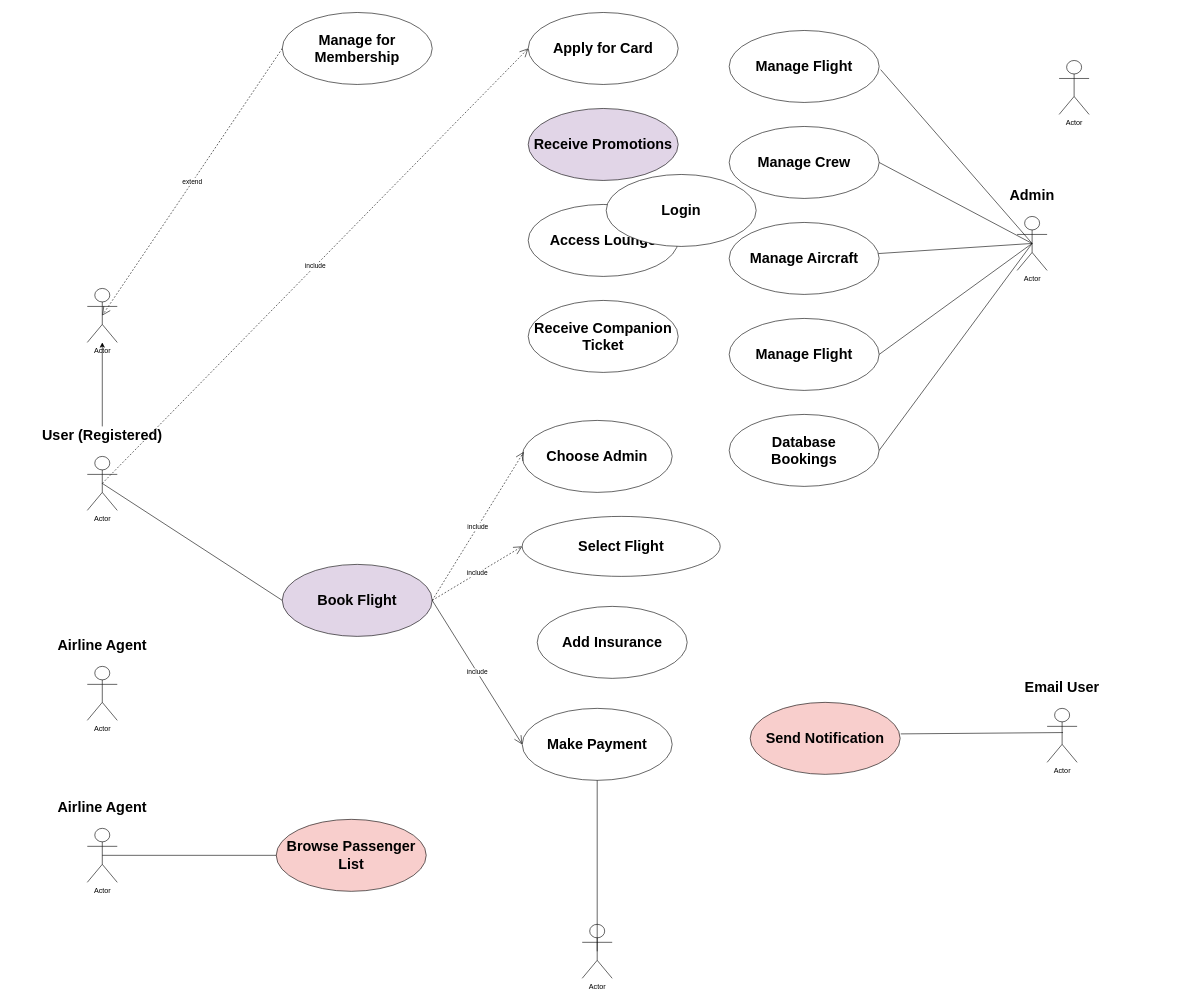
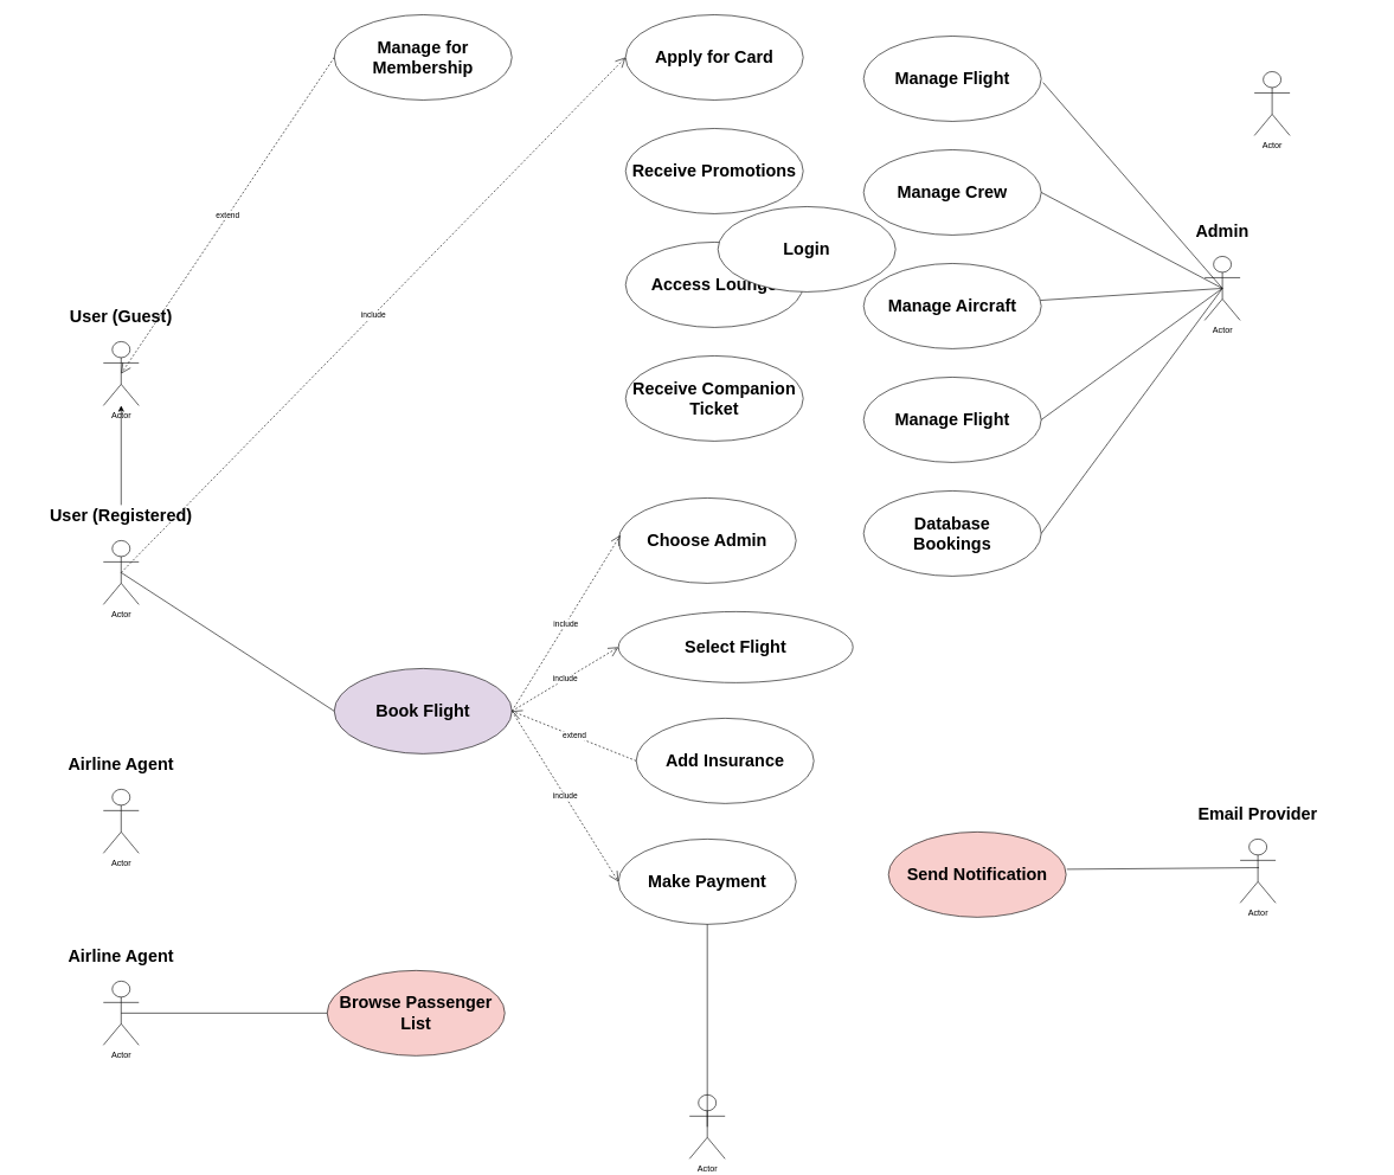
  <mxCell id="0" />
  <mxCell id="1" parent="0" />
  <mxCell id="2" value="&lt;font style=&quot;font-size: 24px;&quot;&gt;&lt;b&gt;Select Flight&lt;/b&gt;&lt;/font&gt;" style="ellipse;whiteSpace=wrap;html=1;" vertex="1" parent="1"><mxGeometry x="870" y="860" width="330" height="100" as="geometry" /></mxCell>
  <mxCell id="3" value="&lt;font style=&quot;font-size: 24px;&quot;&gt;&lt;b&gt;Choose Admin&lt;br&gt;&lt;/b&gt;&lt;/font&gt;" style="ellipse;whiteSpace=wrap;html=1;" vertex="1" parent="1"><mxGeometry x="870" y="700" width="250" height="120" as="geometry" /></mxCell>
  <mxCell id="4" value="&lt;font style=&quot;font-size: 24px;&quot;&gt;&lt;b&gt;Add Insurance&lt;br&gt;&lt;/b&gt;&lt;/font&gt;" style="ellipse;whiteSpace=wrap;html=1;" vertex="1" parent="1"><mxGeometry x="895" y="1010" width="250" height="120" as="geometry" /></mxCell>
  <mxCell id="5" value="&lt;font style=&quot;font-size: 24px;&quot;&gt;&lt;b&gt;Make Payment&lt;br&gt;&lt;/b&gt;&lt;/font&gt;" style="ellipse;whiteSpace=wrap;html=1;" vertex="1" parent="1"><mxGeometry x="870" y="1180" width="250" height="120" as="geometry" /></mxCell>
  <mxCell id="6" value="&lt;font style=&quot;font-size: 24px;&quot;&gt;&lt;b&gt;Send Notification&lt;br&gt;&lt;/b&gt;&lt;/font&gt;" style="ellipse;whiteSpace=wrap;html=1;fillColor=#f8cecc;" vertex="1" parent="1"><mxGeometry x="1250" y="1170" width="250" height="120" as="geometry" /></mxCell>
- <mxCell id="7" value="&lt;font style=&quot;font-size: 24px;&quot;&gt;&lt;b&gt;Receive Promotions&lt;br&gt;&lt;/b&gt;&lt;/font&gt;" style="ellipse;whiteSpace=wrap;html=1;fillColor=#e1d5e7;" vertex="1" parent="1"><mxGeometry x="880" y="180" width="250" height="120" as="geometry" /></mxCell>
+ <mxCell id="7" value="&lt;font style=&quot;font-size: 24px;&quot;&gt;&lt;b&gt;Receive Promotions&lt;br&gt;&lt;/b&gt;&lt;/font&gt;" style="ellipse;whiteSpace=wrap;html=1;" vertex="1" parent="1"><mxGeometry x="880" y="180" width="250" height="120" as="geometry" /></mxCell>
  <mxCell id="8" value="&lt;font style=&quot;font-size: 24px;&quot;&gt;&lt;b&gt;Access Lounge&lt;br&gt;&lt;/b&gt;&lt;/font&gt;" style="ellipse;whiteSpace=wrap;html=1;" vertex="1" parent="1"><mxGeometry x="880" y="340" width="250" height="120" as="geometry" /></mxCell>
  <mxCell id="9" value="&lt;font style=&quot;font-size: 24px;&quot;&gt;&lt;b&gt;Apply for Card&lt;br&gt;&lt;/b&gt;&lt;/font&gt;" style="ellipse;whiteSpace=wrap;html=1;" vertex="1" parent="1"><mxGeometry x="880" y="20" width="250" height="120" as="geometry" /></mxCell>
  <mxCell id="10" value="&lt;font style=&quot;font-size: 24px;&quot;&gt;&lt;b&gt;Manage for Membership&lt;br&gt;&lt;/b&gt;&lt;/font&gt;" style="ellipse;whiteSpace=wrap;html=1;" vertex="1" parent="1"><mxGeometry x="470" y="20" width="250" height="120" as="geometry" /></mxCell>
  <mxCell id="11" value="&lt;font style=&quot;font-size: 24px;&quot;&gt;&lt;b&gt;Receive Companion Ticket&lt;br&gt;&lt;/b&gt;&lt;/font&gt;" style="ellipse;whiteSpace=wrap;html=1;" vertex="1" parent="1"><mxGeometry x="880" y="500" width="250" height="120" as="geometry" /></mxCell>
  <mxCell id="12" value="" style="group" connectable="0" vertex="1" parent="1"><mxGeometry x="1620" y="1130" width="300" height="140" as="geometry" /></mxCell>
- <mxCell id="13" value="&lt;font style=&quot;font-size: 24px;&quot;&gt;&lt;b&gt;Email User&lt;/b&gt;&lt;/font&gt;" style="text;html=1;strokeColor=none;fillColor=none;align=center;verticalAlign=middle;whiteSpace=wrap;rounded=0;" vertex="1" parent="12"><mxGeometry width="300" height="30" as="geometry" /></mxCell>
+ <mxCell id="13" value="&lt;font style=&quot;font-size: 24px;&quot;&gt;&lt;b&gt;Email Provider&lt;/b&gt;&lt;/font&gt;" style="text;html=1;strokeColor=none;fillColor=none;align=center;verticalAlign=middle;whiteSpace=wrap;rounded=0;" vertex="1" parent="12"><mxGeometry width="300" height="30" as="geometry" /></mxCell>
  <mxCell id="14" value="Actor" style="shape=umlActor;verticalLabelPosition=bottom;verticalAlign=top;html=1;" vertex="1" parent="12"><mxGeometry x="125" y="50" width="50" height="90" as="geometry" /></mxCell>
  <mxCell id="15" value="include" style="endArrow=open;endSize=12;dashed=1;html=1;rounded=0;exitX=0.5;exitY=0.5;exitDx=0;exitDy=0;exitPerimeter=0;entryX=0;entryY=0.5;entryDx=0;entryDy=0;" edge="1" parent="1" source="26" target="9"><mxGeometry width="160" relative="1" as="geometry"><mxPoint x="150" y="520" as="sourcePoint" /><mxPoint x="470" y="320" as="targetPoint" /></mxGeometry></mxCell>
  <mxCell id="16" value="extend" style="endArrow=open;endSize=12;dashed=1;html=1;rounded=0;exitX=0;exitY=0.5;exitDx=0;exitDy=0;entryX=0.5;entryY=0.5;entryDx=0;entryDy=0;entryPerimeter=0;" edge="1" parent="1" source="10" target="29"><mxGeometry width="160" relative="1" as="geometry"><mxPoint x="360" y="125" as="sourcePoint" /><mxPoint x="700" y="-70" as="targetPoint" /></mxGeometry></mxCell>
  <mxCell id="17" value="&lt;font style=&quot;font-size: 24px;&quot;&gt;&lt;b&gt;Book Flight&lt;br&gt;&lt;/b&gt;&lt;/font&gt;" style="ellipse;whiteSpace=wrap;html=1;fillColor=#e1d5e7;" vertex="1" parent="1"><mxGeometry x="470" y="940" width="250" height="120" as="geometry" /></mxCell>
  <mxCell id="18" value="include" style="endArrow=open;endSize=12;dashed=1;html=1;rounded=0;entryX=0.011;entryY=0.436;entryDx=0;entryDy=0;exitX=1;exitY=0.5;exitDx=0;exitDy=0;entryPerimeter=0;" edge="1" parent="1" source="17" target="3"><mxGeometry width="160" relative="1" as="geometry"><mxPoint x="620" y="675" as="sourcePoint" /><mxPoint x="960" y="480" as="targetPoint" /></mxGeometry></mxCell>
  <mxCell id="19" value="include" style="endArrow=open;endSize=12;dashed=1;html=1;rounded=0;entryX=0;entryY=0.5;entryDx=0;entryDy=0;" edge="1" parent="1" target="2"><mxGeometry width="160" relative="1" as="geometry"><mxPoint x="720" y="1000" as="sourcePoint" /><mxPoint x="860" y="870" as="targetPoint" /></mxGeometry></mxCell>
- <mxCell id="20" value="include" style="endArrow=open;endSize=12;dashed=0;html=1;rounded=0;entryX=0;entryY=0.5;entryDx=0;entryDy=0;exitX=1;exitY=0.5;exitDx=0;exitDy=0;" edge="1" parent="1" source="17" target="5"><mxGeometry width="160" relative="1" as="geometry"><mxPoint x="770" y="930" as="sourcePoint" /><mxPoint x="883" y="762" as="targetPoint" /></mxGeometry></mxCell>
+ <mxCell id="20" value="include" style="endArrow=open;endSize=12;dashed=1;html=1;rounded=0;entryX=0;entryY=0.5;entryDx=0;entryDy=0;exitX=1;exitY=0.5;exitDx=0;exitDy=0;" edge="1" parent="1" source="17" target="5"><mxGeometry width="160" relative="1" as="geometry"><mxPoint x="770" y="930" as="sourcePoint" /><mxPoint x="883" y="762" as="targetPoint" /></mxGeometry></mxCell>
  <mxCell id="21" value="" style="endArrow=none;html=1;rounded=0;exitX=0.5;exitY=0.5;exitDx=0;exitDy=0;exitPerimeter=0;entryX=0;entryY=0.5;entryDx=0;entryDy=0;" edge="1" parent="1" source="26" target="17"><mxGeometry width="50" height="50" relative="1" as="geometry"><mxPoint x="550" y="870" as="sourcePoint" /><mxPoint x="600" y="820" as="targetPoint" /></mxGeometry></mxCell>
+ <mxCell id="22" value="extend" style="endArrow=open;endSize=12;dashed=1;html=1;rounded=0;exitX=0;exitY=0.5;exitDx=0;exitDy=0;entryX=1;entryY=0.5;entryDx=0;entryDy=0;" edge="1" parent="1" source="4" target="17"><mxGeometry width="160" relative="1" as="geometry"><mxPoint x="480" y="90" as="sourcePoint" /><mxPoint x="180" y="535" as="targetPoint" /></mxGeometry></mxCell>
  <mxCell id="23" value="&lt;font style=&quot;font-size: 24px;&quot;&gt;&lt;b&gt;Browse Passenger List&lt;br&gt;&lt;/b&gt;&lt;/font&gt;" style="ellipse;whiteSpace=wrap;html=1;fillColor=#f8cecc;" vertex="1" parent="1"><mxGeometry x="460" y="1365" width="250" height="120" as="geometry" /></mxCell>
  <mxCell id="24" value="" style="group" connectable="0" vertex="1" parent="1"><mxGeometry x="20" y="710" width="300" height="140" as="geometry" /></mxCell>
  <mxCell id="25" value="&lt;font style=&quot;font-size: 24px;&quot;&gt;&lt;b&gt;User (Registered)&lt;/b&gt;&lt;/font&gt;" style="text;html=1;strokeColor=none;fillColor=none;align=center;verticalAlign=middle;whiteSpace=wrap;rounded=0;" vertex="1" parent="24"><mxGeometry width="300" height="30" as="geometry" /></mxCell>
  <mxCell id="26" value="Actor" style="shape=umlActor;verticalLabelPosition=bottom;verticalAlign=top;html=1;" vertex="1" parent="24"><mxGeometry x="125" y="50" width="50" height="90" as="geometry" /></mxCell>
  <mxCell id="27" value="" style="group" connectable="0" vertex="1" parent="1"><mxGeometry x="20" y="430" width="300" height="140" as="geometry" /></mxCell>
+ <mxCell id="28" value="&lt;font style=&quot;font-size: 24px;&quot;&gt;&lt;b&gt;User (Guest)&lt;/b&gt;&lt;/font&gt;" style="text;html=1;strokeColor=none;fillColor=none;align=center;verticalAlign=middle;whiteSpace=wrap;rounded=0;" vertex="1" parent="27"><mxGeometry width="300" height="30" as="geometry" /></mxCell>
  <mxCell id="29" value="Actor" style="shape=umlActor;verticalLabelPosition=bottom;verticalAlign=top;html=1;" vertex="1" parent="27"><mxGeometry x="125" y="50" width="50" height="90" as="geometry" /></mxCell>
  <mxCell id="30" style="edgeStyle=orthogonalEdgeStyle;rounded=0;orthogonalLoop=1;jettySize=auto;html=1;exitX=0.5;exitY=0;exitDx=0;exitDy=0;" edge="1" parent="1" source="25" target="29"><mxGeometry relative="1" as="geometry" /></mxCell>
  <mxCell id="31" value="" style="group" connectable="0" vertex="1" parent="1"><mxGeometry x="20" y="1330" width="300" height="140" as="geometry" /></mxCell>
  <mxCell id="32" value="&lt;font style=&quot;font-size: 24px;&quot;&gt;&lt;b&gt;Airline Agent&lt;/b&gt;&lt;/font&gt;" style="text;html=1;strokeColor=none;fillColor=none;align=center;verticalAlign=middle;whiteSpace=wrap;rounded=0;" vertex="1" parent="31"><mxGeometry width="300" height="30" as="geometry" /></mxCell>
  <mxCell id="33" value="Actor" style="shape=umlActor;verticalLabelPosition=bottom;verticalAlign=top;html=1;" vertex="1" parent="31"><mxGeometry x="125" y="50" width="50" height="90" as="geometry" /></mxCell>
  <mxCell id="34" value="" style="endArrow=none;html=1;rounded=0;exitX=0.5;exitY=0.5;exitDx=0;exitDy=0;exitPerimeter=0;entryX=0;entryY=0.5;entryDx=0;entryDy=0;" edge="1" parent="1" source="33" target="23"><mxGeometry width="50" height="50" relative="1" as="geometry"><mxPoint x="690" y="1250" as="sourcePoint" /><mxPoint x="740" y="1200" as="targetPoint" /></mxGeometry></mxCell>
  <mxCell id="35" value="" style="group" connectable="0" vertex="1" parent="1"><mxGeometry x="20" y="1060" width="300" height="140" as="geometry" /></mxCell>
  <mxCell id="36" value="&lt;font style=&quot;font-size: 24px;&quot;&gt;&lt;b&gt;Airline Agent&lt;/b&gt;&lt;/font&gt;" style="text;html=1;strokeColor=none;fillColor=none;align=center;verticalAlign=middle;whiteSpace=wrap;rounded=0;" vertex="1" parent="35"><mxGeometry width="300" height="30" as="geometry" /></mxCell>
  <mxCell id="37" value="Actor" style="shape=umlActor;verticalLabelPosition=bottom;verticalAlign=top;html=1;" vertex="1" parent="35"><mxGeometry x="125" y="50" width="50" height="90" as="geometry" /></mxCell>
  <mxCell id="38" value="&lt;font style=&quot;font-size: 24px;&quot;&gt;&lt;b&gt;Manage Flight&lt;br&gt;&lt;/b&gt;&lt;/font&gt;" style="ellipse;whiteSpace=wrap;html=1;" vertex="1" parent="1"><mxGeometry x="1215" y="50" width="250" height="120" as="geometry" /></mxCell>
  <mxCell id="39" value="&lt;font style=&quot;font-size: 24px;&quot;&gt;&lt;b&gt;Manage Crew&lt;br&gt;&lt;/b&gt;&lt;/font&gt;" style="ellipse;whiteSpace=wrap;html=1;" vertex="1" parent="1"><mxGeometry x="1215" y="210" width="250" height="120" as="geometry" /></mxCell>
  <mxCell id="40" value="&lt;font style=&quot;font-size: 24px;&quot;&gt;&lt;b&gt;Manage Flight&lt;br&gt;&lt;/b&gt;&lt;/font&gt;" style="ellipse;whiteSpace=wrap;html=1;" vertex="1" parent="1"><mxGeometry x="1215" y="530" width="250" height="120" as="geometry" /></mxCell>
  <mxCell id="41" value="&lt;font style=&quot;font-size: 24px;&quot;&gt;&lt;b&gt;Manage Aircraft&lt;br&gt;&lt;/b&gt;&lt;/font&gt;" style="ellipse;whiteSpace=wrap;html=1;" vertex="1" parent="1"><mxGeometry x="1215" y="370" width="250" height="120" as="geometry" /></mxCell>
  <mxCell id="42" value="&lt;font style=&quot;font-size: 24px;&quot;&gt;&lt;b&gt;Database&lt;br&gt;Bookings&lt;br&gt;&lt;/b&gt;&lt;/font&gt;" style="ellipse;whiteSpace=wrap;html=1;" vertex="1" parent="1"><mxGeometry x="1215" y="690" width="250" height="120" as="geometry" /></mxCell>
  <mxCell id="43" value="" style="group" connectable="0" vertex="1" parent="1"><mxGeometry x="1570" y="310" width="300" height="140" as="geometry" /></mxCell>
  <mxCell id="44" value="&lt;span style=&quot;font-size: 24px;&quot;&gt;&lt;b&gt;Admin&lt;/b&gt;&lt;/span&gt;" style="text;html=1;strokeColor=none;fillColor=none;align=center;verticalAlign=middle;whiteSpace=wrap;rounded=0;" vertex="1" parent="43"><mxGeometry width="300" height="30" as="geometry" /></mxCell>
  <mxCell id="45" value="Actor" style="shape=umlActor;verticalLabelPosition=bottom;verticalAlign=top;html=1;" vertex="1" parent="43"><mxGeometry x="125" y="50" width="50" height="90" as="geometry" /></mxCell>
  <mxCell id="46" value="" style="endArrow=none;html=1;rounded=0;exitX=1;exitY=0.5;exitDx=0;exitDy=0;entryX=0.5;entryY=0.5;entryDx=0;entryDy=0;entryPerimeter=0;" edge="1" parent="1" source="39" target="45"><mxGeometry width="50" height="50" relative="1" as="geometry"><mxPoint x="1835" y="510" as="sourcePoint" /><mxPoint x="2075" y="400" as="targetPoint" /></mxGeometry></mxCell>
  <mxCell id="47" value="" style="endArrow=none;html=1;rounded=0;exitX=1;exitY=0.5;exitDx=0;exitDy=0;entryX=0.5;entryY=0.5;entryDx=0;entryDy=0;entryPerimeter=0;" edge="1" parent="1" source="42" target="45"><mxGeometry width="50" height="50" relative="1" as="geometry"><mxPoint x="1845" y="520" as="sourcePoint" /><mxPoint x="2085" y="415" as="targetPoint" /></mxGeometry></mxCell>
  <mxCell id="48" value="" style="group" connectable="0" vertex="1" parent="1"><mxGeometry x="845" y="1490" width="300" height="140" as="geometry" /></mxCell>
  <mxCell id="49" value="Actor" style="shape=umlActor;verticalLabelPosition=bottom;verticalAlign=top;html=1;" vertex="1" parent="48"><mxGeometry x="125" y="50" width="50" height="90" as="geometry" /></mxCell>
  <mxCell id="50" value="" style="endArrow=none;html=1;rounded=0;exitX=0.5;exitY=0.5;exitDx=0;exitDy=0;exitPerimeter=0;entryX=0.5;entryY=1;entryDx=0;entryDy=0;" edge="1" parent="1" source="49" target="5"><mxGeometry width="50" height="50" relative="1" as="geometry"><mxPoint x="900" y="1520" as="sourcePoint" /><mxPoint x="950" y="1470" as="targetPoint" /></mxGeometry></mxCell>
  <mxCell id="51" value="" style="endArrow=none;html=1;rounded=0;exitX=1.01;exitY=0.544;exitDx=0;exitDy=0;exitPerimeter=0;entryX=0.5;entryY=0.5;entryDx=0;entryDy=0;entryPerimeter=0;" edge="1" parent="1" source="38" target="45"><mxGeometry width="50" height="50" relative="1" as="geometry"><mxPoint x="1655" y="290" as="sourcePoint" /><mxPoint x="1720" y="410" as="targetPoint" /></mxGeometry></mxCell>
  <mxCell id="52" value="" style="endArrow=none;html=1;rounded=0;entryX=0.5;entryY=0.5;entryDx=0;entryDy=0;entryPerimeter=0;" edge="1" parent="1" source="41" target="45"><mxGeometry width="50" height="50" relative="1" as="geometry"><mxPoint x="1655" y="450" as="sourcePoint" /><mxPoint x="1705" y="400" as="targetPoint" /></mxGeometry></mxCell>
  <mxCell id="53" value="" style="endArrow=none;html=1;rounded=0;exitX=1;exitY=0.5;exitDx=0;exitDy=0;entryX=0.5;entryY=0.5;entryDx=0;entryDy=0;entryPerimeter=0;" edge="1" parent="1" source="40" target="45"><mxGeometry width="50" height="50" relative="1" as="geometry"><mxPoint x="1475" y="436" as="sourcePoint" /><mxPoint x="2075" y="405" as="targetPoint" /></mxGeometry></mxCell>
  <mxCell id="54" value="" style="endArrow=none;html=1;rounded=0;entryX=0.53;entryY=0.448;entryDx=0;entryDy=0;entryPerimeter=0;exitX=1.004;exitY=0.438;exitDx=0;exitDy=0;exitPerimeter=0;" edge="1" parent="1" source="6" target="14"><mxGeometry width="50" height="50" relative="1" as="geometry"><mxPoint x="1590" y="1240" as="sourcePoint" /><mxPoint x="1640" y="1190" as="targetPoint" /></mxGeometry></mxCell>
  <mxCell id="55" value="" style="group" connectable="0" vertex="1" parent="1"><mxGeometry x="1640" y="50" width="300" height="140" as="geometry" /></mxCell>
  <mxCell id="56" value="Actor" style="shape=umlActor;verticalLabelPosition=bottom;verticalAlign=top;html=1;" vertex="1" parent="55"><mxGeometry x="125" y="50" width="50" height="90" as="geometry" /></mxCell>
  <mxCell id="57" value="&lt;font style=&quot;font-size: 24px;&quot;&gt;&lt;b&gt;Login&lt;br&gt;&lt;/b&gt;&lt;/font&gt;" style="ellipse;whiteSpace=wrap;html=1;" vertex="1" parent="1"><mxGeometry x="1010" y="290" width="250" height="120" as="geometry" /></mxCell>
